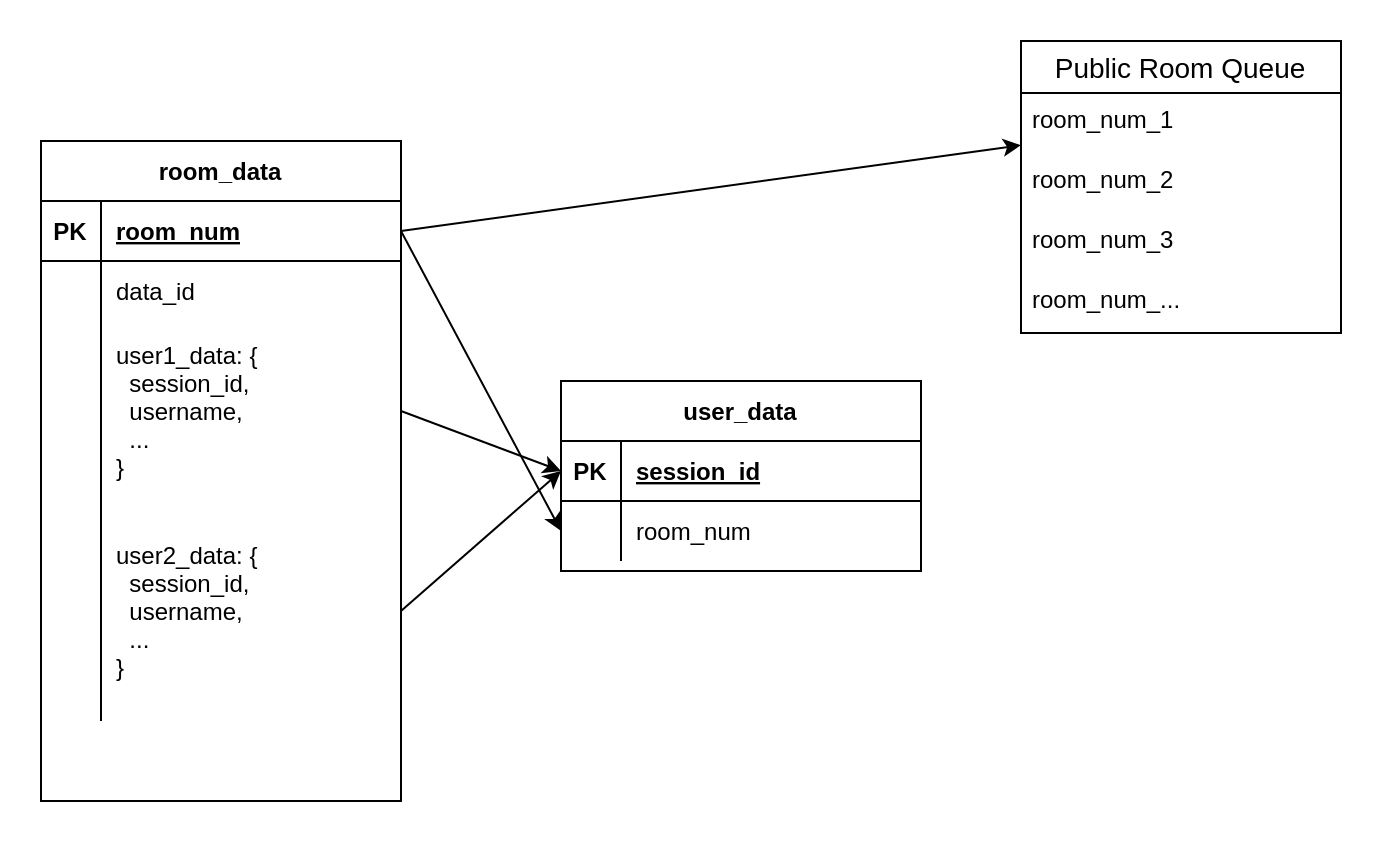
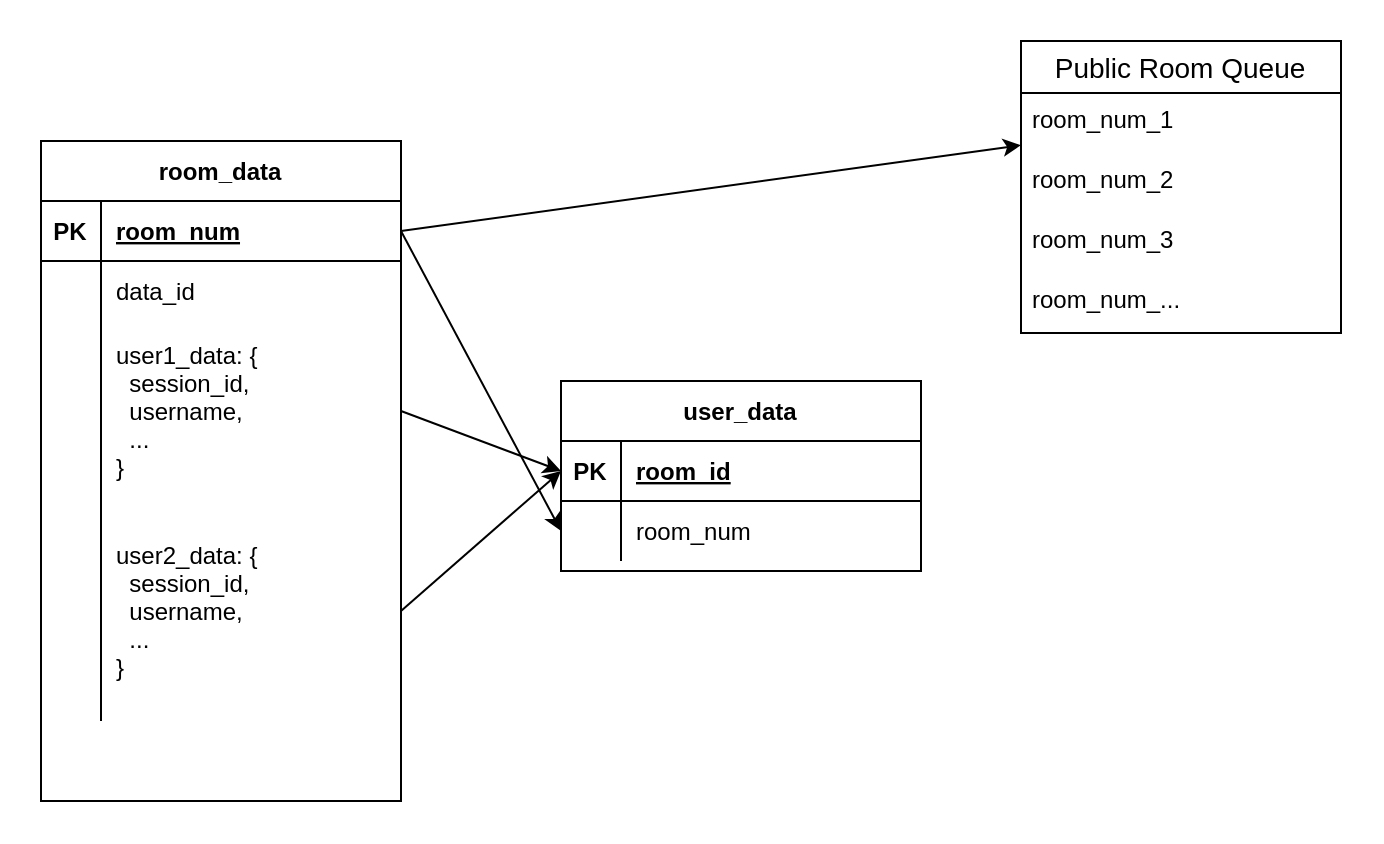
  <mxCell id="0" />
  <mxCell id="1" parent="0" />
  <mxCell id="2" value="room_data" style="shape=table;startSize=30;container=1;collapsible=1;childLayout=tableLayout;fixedRows=1;rowLines=0;fontStyle=1;align=center;resizeLast=1;" parent="1" vertex="1"><mxGeometry x="20" y="70" width="180" height="330" as="geometry" /></mxCell>
  <mxCell id="3" value="" style="shape=partialRectangle;collapsible=0;dropTarget=0;pointerEvents=0;fillColor=none;top=0;left=0;bottom=1;right=0;points=[[0,0.5],[1,0.5]];portConstraint=eastwest;" parent="2" vertex="1"><mxGeometry y="30" width="180" height="30" as="geometry" /></mxCell>
  <mxCell id="4" value="PK" style="shape=partialRectangle;connectable=0;fillColor=none;top=0;left=0;bottom=0;right=0;fontStyle=1;overflow=hidden;" parent="3" vertex="1"><mxGeometry width="30" height="30" as="geometry" /></mxCell>
  <mxCell id="5" value="room_num" style="shape=partialRectangle;connectable=0;fillColor=none;top=0;left=0;bottom=0;right=0;align=left;spacingLeft=6;fontStyle=5;overflow=hidden;" parent="3" vertex="1"><mxGeometry x="30" width="150" height="30" as="geometry" /></mxCell>
  <mxCell id="6" value="" style="shape=partialRectangle;collapsible=0;dropTarget=0;pointerEvents=0;fillColor=none;top=0;left=0;bottom=0;right=0;points=[[0,0.5],[1,0.5]];portConstraint=eastwest;" parent="2" vertex="1"><mxGeometry y="60" width="180" height="30" as="geometry" /></mxCell>
  <mxCell id="7" value="" style="shape=partialRectangle;connectable=0;fillColor=none;top=0;left=0;bottom=0;right=0;editable=1;overflow=hidden;" parent="6" vertex="1"><mxGeometry width="30" height="30" as="geometry" /></mxCell>
  <mxCell id="8" value="data_id" style="shape=partialRectangle;connectable=0;fillColor=none;top=0;left=0;bottom=0;right=0;align=left;spacingLeft=6;overflow=hidden;" parent="6" vertex="1"><mxGeometry x="30" width="150" height="30" as="geometry" /></mxCell>
  <mxCell id="9" value="" style="shape=partialRectangle;collapsible=0;dropTarget=0;pointerEvents=0;fillColor=none;top=0;left=0;bottom=0;right=0;points=[[0,0.5],[1,0.5]];portConstraint=eastwest;" parent="2" vertex="1"><mxGeometry y="90" width="180" height="90" as="geometry" /></mxCell>
  <mxCell id="10" value="" style="shape=partialRectangle;connectable=0;fillColor=none;top=0;left=0;bottom=0;right=0;editable=1;overflow=hidden;" parent="9" vertex="1"><mxGeometry width="30" height="90" as="geometry" /></mxCell>
  <mxCell id="11" value="user1_data: {&#10;  session_id,&#10;  username,&#10;  ...&#10;}" style="shape=partialRectangle;connectable=0;fillColor=none;top=0;left=0;bottom=0;right=0;align=left;spacingLeft=6;overflow=hidden;" parent="9" vertex="1"><mxGeometry x="30" width="150" height="90" as="geometry" /></mxCell>
  <mxCell id="12" value="" style="shape=partialRectangle;collapsible=0;dropTarget=0;pointerEvents=0;fillColor=none;top=0;left=0;bottom=0;right=0;points=[[0,0.5],[1,0.5]];portConstraint=eastwest;" parent="2" vertex="1"><mxGeometry y="180" width="180" height="110" as="geometry" /></mxCell>
  <mxCell id="13" value="" style="shape=partialRectangle;connectable=0;fillColor=none;top=0;left=0;bottom=0;right=0;editable=1;overflow=hidden;" parent="12" vertex="1"><mxGeometry width="30" height="110" as="geometry" /></mxCell>
  <mxCell id="14" value="user2_data: {&#10;  session_id,&#10;  username,&#10;  ...&#10;}" style="shape=partialRectangle;connectable=0;fillColor=none;top=0;left=0;bottom=0;right=0;align=left;spacingLeft=6;overflow=hidden;" parent="12" vertex="1"><mxGeometry x="30" width="150" height="110" as="geometry" /></mxCell>
  <mxCell id="15" value="" style="shape=partialRectangle;collapsible=0;dropTarget=0;pointerEvents=0;fillColor=none;top=0;left=0;bottom=0;right=0;points=[[0,0.5],[1,0.5]];portConstraint=eastwest;" parent="2" vertex="1"><mxGeometry y="290" width="180" height="30" as="geometry" /></mxCell>
  <mxCell id="16" value="" style="shape=partialRectangle;connectable=0;fillColor=none;top=0;left=0;bottom=0;right=0;editable=1;overflow=hidden;" parent="15" vertex="1"><mxGeometry width="30" height="30" as="geometry" /></mxCell>
  <mxCell id="17" value="user_data" style="shape=table;startSize=30;container=1;collapsible=1;childLayout=tableLayout;fixedRows=1;rowLines=0;fontStyle=1;align=center;resizeLast=1;" parent="1" vertex="1"><mxGeometry x="280" y="190" width="180" height="95" as="geometry" /></mxCell>
  <mxCell id="18" value="" style="shape=partialRectangle;collapsible=0;dropTarget=0;pointerEvents=0;fillColor=none;top=0;left=0;bottom=1;right=0;points=[[0,0.5],[1,0.5]];portConstraint=eastwest;" parent="17" vertex="1"><mxGeometry y="30" width="180" height="30" as="geometry" /></mxCell>
  <mxCell id="19" value="PK" style="shape=partialRectangle;connectable=0;fillColor=none;top=0;left=0;bottom=0;right=0;fontStyle=1;overflow=hidden;" parent="18" vertex="1"><mxGeometry width="30" height="30" as="geometry" /></mxCell>
- <mxCell id="20" value="session_id" style="shape=partialRectangle;connectable=0;fillColor=none;top=0;left=0;bottom=0;right=0;align=left;spacingLeft=6;fontStyle=5;overflow=hidden;" parent="18" vertex="1"><mxGeometry x="30" width="150" height="30" as="geometry" /></mxCell>
+ <mxCell id="20" value="room_id" style="shape=partialRectangle;connectable=0;fillColor=none;top=0;left=0;bottom=0;right=0;align=left;spacingLeft=6;fontStyle=5;overflow=hidden;" parent="18" vertex="1"><mxGeometry x="30" width="150" height="30" as="geometry" /></mxCell>
  <mxCell id="21" value="" style="shape=partialRectangle;collapsible=0;dropTarget=0;pointerEvents=0;fillColor=none;top=0;left=0;bottom=0;right=0;points=[[0,0.5],[1,0.5]];portConstraint=eastwest;" parent="17" vertex="1"><mxGeometry y="60" width="180" height="30" as="geometry" /></mxCell>
  <mxCell id="22" value="" style="shape=partialRectangle;connectable=0;fillColor=none;top=0;left=0;bottom=0;right=0;editable=1;overflow=hidden;" parent="21" vertex="1"><mxGeometry width="30" height="30" as="geometry" /></mxCell>
  <mxCell id="23" value="room_num" style="shape=partialRectangle;connectable=0;fillColor=none;top=0;left=0;bottom=0;right=0;align=left;spacingLeft=6;overflow=hidden;" parent="21" vertex="1"><mxGeometry x="30" width="150" height="30" as="geometry" /></mxCell>
  <mxCell id="24" style="rounded=0;orthogonalLoop=1;jettySize=auto;html=1;entryX=0;entryY=0.5;entryDx=0;entryDy=0;exitX=1;exitY=0.5;exitDx=0;exitDy=0;" parent="1" source="9" target="18" edge="1"><mxGeometry relative="1" as="geometry" /></mxCell>
  <mxCell id="25" style="edgeStyle=none;rounded=0;orthogonalLoop=1;jettySize=auto;html=1;entryX=0;entryY=0.5;entryDx=0;entryDy=0;exitX=1;exitY=0.5;exitDx=0;exitDy=0;" parent="1" source="12" target="18" edge="1"><mxGeometry relative="1" as="geometry" /></mxCell>
  <mxCell id="26" value="Public Room Queue" style="swimlane;fontStyle=0;childLayout=stackLayout;horizontal=1;startSize=26;horizontalStack=0;resizeParent=1;resizeParentMax=0;resizeLast=0;collapsible=1;marginBottom=0;align=center;fontSize=14;" parent="1" vertex="1"><mxGeometry x="510" y="20" width="160" height="146" as="geometry" /></mxCell>
  <mxCell id="27" value="room_num_1" style="text;strokeColor=none;fillColor=none;spacingLeft=4;spacingRight=4;overflow=hidden;rotatable=0;points=[[0,0.5],[1,0.5]];portConstraint=eastwest;fontSize=12;" parent="26" vertex="1"><mxGeometry y="26" width="160" height="30" as="geometry" /></mxCell>
  <mxCell id="28" value="room_num_2" style="text;strokeColor=none;fillColor=none;spacingLeft=4;spacingRight=4;overflow=hidden;rotatable=0;points=[[0,0.5],[1,0.5]];portConstraint=eastwest;fontSize=12;" parent="26" vertex="1"><mxGeometry y="56" width="160" height="30" as="geometry" /></mxCell>
  <mxCell id="29" value="room_num_3" style="text;strokeColor=none;fillColor=none;spacingLeft=4;spacingRight=4;overflow=hidden;rotatable=0;points=[[0,0.5],[1,0.5]];portConstraint=eastwest;fontSize=12;" parent="26" vertex="1"><mxGeometry y="86" width="160" height="30" as="geometry" /></mxCell>
  <mxCell id="30" value="room_num_..." style="text;strokeColor=none;fillColor=none;spacingLeft=4;spacingRight=4;overflow=hidden;rotatable=0;points=[[0,0.5],[1,0.5]];portConstraint=eastwest;fontSize=12;" parent="26" vertex="1"><mxGeometry y="116" width="160" height="30" as="geometry" /></mxCell>
  <mxCell id="31" style="rounded=0;orthogonalLoop=1;jettySize=auto;html=1;entryX=0;entryY=0.5;entryDx=0;entryDy=0;exitX=1;exitY=0.5;exitDx=0;exitDy=0;" parent="1" source="3" target="21" edge="1"><mxGeometry relative="1" as="geometry" /></mxCell>
  <mxCell id="32" style="edgeStyle=none;rounded=0;orthogonalLoop=1;jettySize=auto;html=1;exitX=1;exitY=0.5;exitDx=0;exitDy=0;" parent="1" source="3" target="27" edge="1"><mxGeometry relative="1" as="geometry" /></mxCell>
